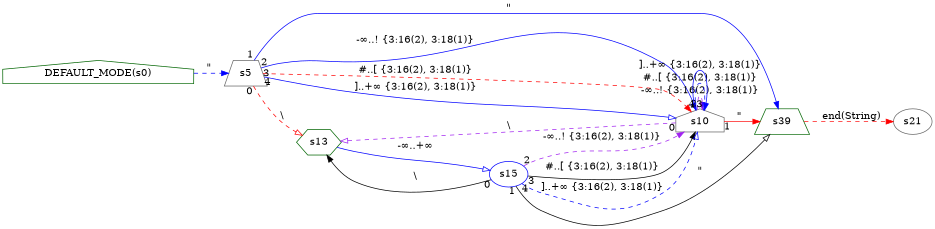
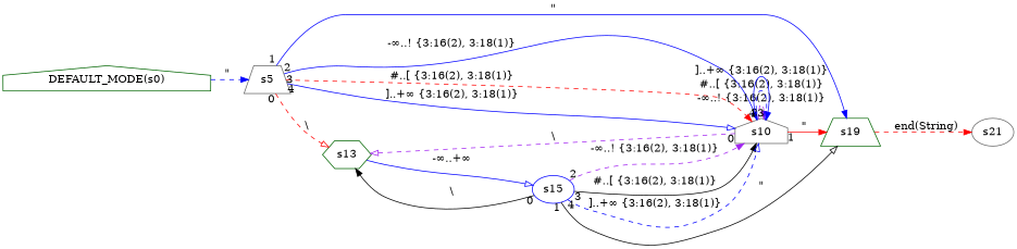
  digraph {
    rankdir=LR
    node [color=gray40 shape=trapezium]
    edge [arrowhead=normal color=blue style=dashed]
    s5
    "DEFAULT_MODE(s0)" [color=darkgreen shape=house]
    s13 [color=darkgreen shape=hexagon]
-   s19 [color=darkgreen label=s39]
+   s19 [color=darkgreen]
    s10 [shape=house]
    s15 [color=blue shape=ellipse]
    s21 [shape=ellipse]
    s5 -> s13 [arrowhead=onormal color=red label="\\" taillabel=0]
    s5 -> s19 [label="\"" style=solid taillabel=1]
    s5 -> s10 [label="-∞..! {3:16(2), 3:18(1)}" style=solid taillabel=2]
    s5 -> s10 [color=red label="#..[ {3:16(2), 3:18(1)}" taillabel=3]
    s5 -> s10 [arrowhead=onormal label="]..+∞ {3:16(2), 3:18(1)}" style=solid taillabel=4]
    "DEFAULT_MODE(s0)" -> s5 [label="\""]
    s13 -> s15 [arrowhead=onormal label="-∞..+∞" style=solid]
    s19 -> s21 [color=red label="end(String)"]
    s10 -> s13 [arrowhead=onormal color=purple label="\\" taillabel=0]
    s10 -> s19 [color=red label="\"" style=solid taillabel=1]
    s10 -> s10 [color=purple label="-∞..! {3:16(2), 3:18(1)}" taillabel=2]
    s10 -> s10 [arrowhead=onormal label="#..[ {3:16(2), 3:18(1)}" taillabel=3]
    s10 -> s10 [label="]..+∞ {3:16(2), 3:18(1)}" style=solid taillabel=4]
    s15 -> s13 [color=black label="\\" style=solid taillabel=0]
    s15 -> s19 [arrowhead=onormal color=black label="\"" style=solid taillabel=1]
    s15 -> s10 [color=purple label="-∞..! {3:16(2), 3:18(1)}" taillabel=2]
    s15 -> s10 [color=black label="#..[ {3:16(2), 3:18(1)}" style=solid taillabel=3]
    s15 -> s10 [arrowhead=onormal label="]..+∞ {3:16(2), 3:18(1)}" taillabel=4]
  }
